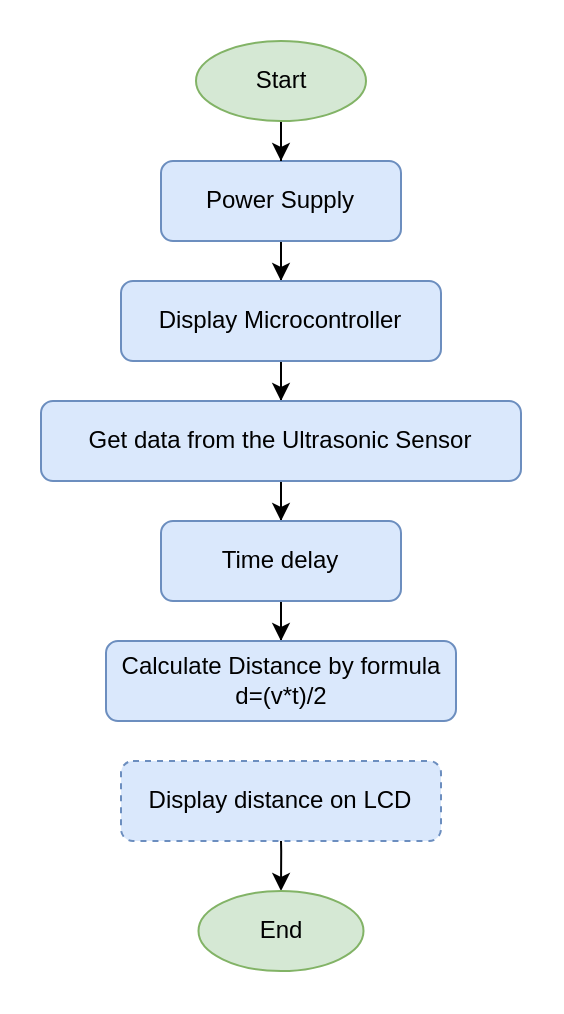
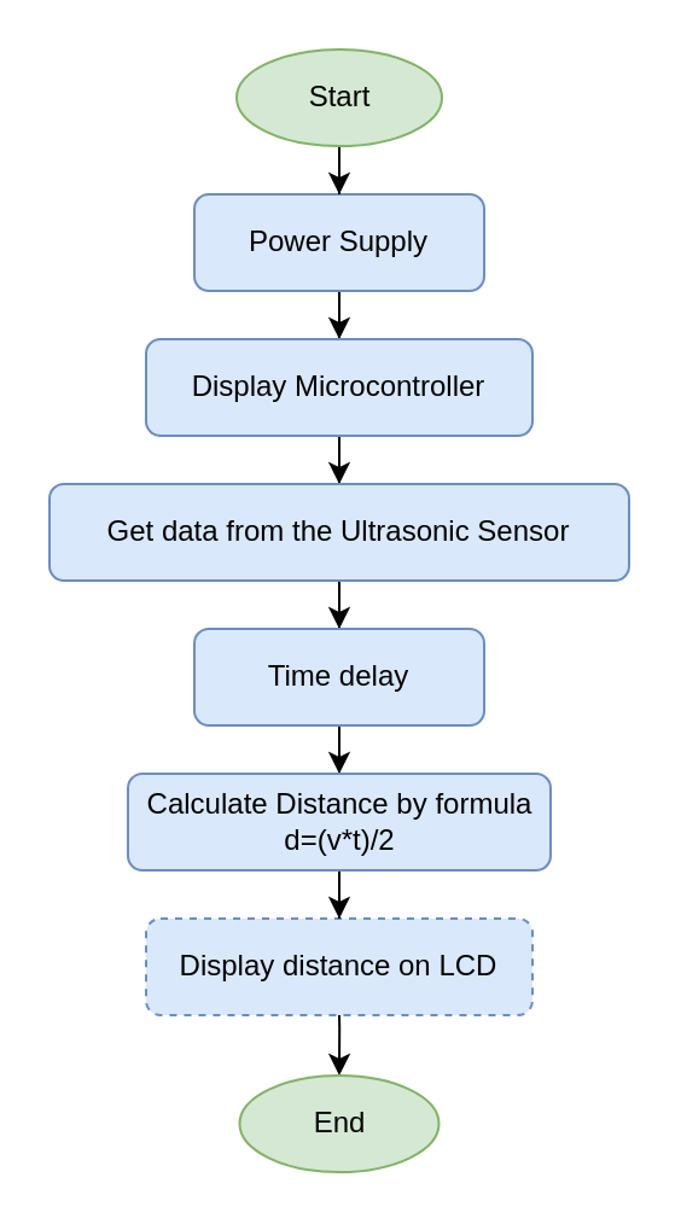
  <mxCell id="0" />
  <mxCell id="1" parent="0" />
  <mxCell id="2" style="edgeStyle=orthogonalEdgeStyle;rounded=0;orthogonalLoop=1;jettySize=auto;html=1;entryX=0.5;entryY=0;entryDx=0;entryDy=0;" edge="1" parent="1" source="3" target="5"><mxGeometry relative="1" as="geometry" /></mxCell>
  <mxCell id="3" value="Power Supply" style="rounded=1;whiteSpace=wrap;html=1;fillColor=#dae8fc;strokeColor=#6c8ebf;" vertex="1" parent="1"><mxGeometry x="80" y="80" width="120" height="40" as="geometry" /></mxCell>
  <mxCell id="4" style="edgeStyle=orthogonalEdgeStyle;rounded=0;orthogonalLoop=1;jettySize=auto;html=1;entryX=0.5;entryY=0;entryDx=0;entryDy=0;" edge="1" parent="1" source="5" target="7"><mxGeometry relative="1" as="geometry" /></mxCell>
  <mxCell id="5" value="Display Microcontroller" style="rounded=1;whiteSpace=wrap;html=1;fillColor=#dae8fc;strokeColor=#6c8ebf;" vertex="1" parent="1"><mxGeometry x="60" y="140" width="160" height="40" as="geometry" /></mxCell>
  <mxCell id="6" style="edgeStyle=orthogonalEdgeStyle;rounded=0;orthogonalLoop=1;jettySize=auto;html=1;entryX=0.5;entryY=0;entryDx=0;entryDy=0;" edge="1" parent="1" source="7" target="9"><mxGeometry relative="1" as="geometry" /></mxCell>
  <mxCell id="7" value="Get data from the Ultrasonic Sensor" style="rounded=1;whiteSpace=wrap;html=1;fillColor=#dae8fc;strokeColor=#6c8ebf;" vertex="1" parent="1"><mxGeometry x="20" y="200" width="240" height="40" as="geometry" /></mxCell>
  <mxCell id="8" style="edgeStyle=orthogonalEdgeStyle;rounded=0;orthogonalLoop=1;jettySize=auto;html=1;entryX=0.5;entryY=0;entryDx=0;entryDy=0;" edge="1" parent="1" source="9" target="16"><mxGeometry relative="1" as="geometry" /></mxCell>
  <mxCell id="9" value="Time delay" style="rounded=1;whiteSpace=wrap;html=1;fillColor=#dae8fc;strokeColor=#6c8ebf;" vertex="1" parent="1"><mxGeometry x="80" y="260" width="120" height="40" as="geometry" /></mxCell>
  <mxCell id="10" value="Display distance on LCD" style="rounded=1;whiteSpace=wrap;html=1;fillColor=#dae8fc;strokeColor=#6c8ebf;dashed=1;" vertex="1" parent="1"><mxGeometry x="60" y="380" width="160" height="40" as="geometry" /></mxCell>
  <mxCell id="11" style="edgeStyle=orthogonalEdgeStyle;rounded=0;orthogonalLoop=1;jettySize=auto;html=1;" edge="1" parent="1" source="12" target="3"><mxGeometry relative="1" as="geometry" /></mxCell>
  <mxCell id="12" value="Start" style="ellipse;whiteSpace=wrap;html=1;fillColor=#d5e8d4;strokeColor=#82b366;" vertex="1" parent="1"><mxGeometry x="97.5" y="20" width="85" height="40" as="geometry" /></mxCell>
  <mxCell id="13" style="edgeStyle=orthogonalEdgeStyle;rounded=0;orthogonalLoop=1;jettySize=auto;html=1;startArrow=classic;startFill=1;endArrow=none;endFill=0;" edge="1" parent="1" source="14" target="10"><mxGeometry relative="1" as="geometry" /></mxCell>
  <mxCell id="14" value="End" style="ellipse;whiteSpace=wrap;html=1;fillColor=#d5e8d4;strokeColor=#82b366;" vertex="1" parent="1"><mxGeometry x="98.75" y="445" width="82.5" height="40" as="geometry" /></mxCell>
+ <mxCell id="15" style="edgeStyle=orthogonalEdgeStyle;rounded=0;orthogonalLoop=1;jettySize=auto;html=1;entryX=0.5;entryY=0;entryDx=0;entryDy=0;" edge="1" parent="1" source="16" target="10"><mxGeometry relative="1" as="geometry" /></mxCell>
  <mxCell id="16" value="Calculate Distance by formula d=(v*t)/2" style="rounded=1;whiteSpace=wrap;html=1;fillColor=#dae8fc;strokeColor=#6c8ebf;" vertex="1" parent="1"><mxGeometry x="52.5" y="320" width="175" height="40" as="geometry" /></mxCell>
